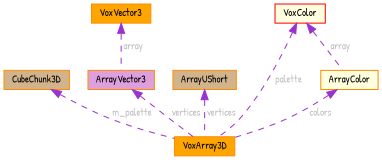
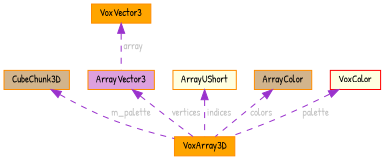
  digraph {
    fontname="Patrick Hand"
    node [color=darkorange fillcolor=orange fontname="Patrick Hand" fontsize=10 shape=box style=filled]
    edge [color=darkorchid3 dir=back fontcolor=grey fontname="Patrick Hand" fontsize=10 labelfontname=Helvetica labelfontsize=10 style=dashed]
    n1 [fontcolor=black height=0.2 label=VoxArray3D width=0.4]
    n2 [fillcolor=tan height=0.2 label=CubeChunk3D width=0.4]
    n3 [fillcolor=plum height=0.2 label=ArrayVector3 width=0.4]
    n4 [height=0.2 label=VoxVector3 width=0.4]
-   n5 [fillcolor=tan height=0.2 label=ArrayUShort width=0.4]
-   n6 [fillcolor=lightyellow height=0.2 label=ArrayColor width=0.4]
+   n5 [fillcolor=lightyellow height=0.2 label=ArrayUShort width=0.4]
+   n6 [fillcolor=tan height=0.2 label=ArrayColor width=0.4]
    n7 [color=red fillcolor=lightyellow height=0.2 label=VoxColor width=0.4]
    n2 -> n1 [label=" m_palette"]
    n3 -> n1 [label=" vertices"]
    n4 -> n3 [label=" array"]
-   n5 -> n1 [label=" vertices"]
+   n5 -> n1 [label=" indices"]
    n6 -> n1 [label=" colors"]
    n7 -> n1 [label=" palette"]
-   n7 -> n6 [label=" array"]
  }
